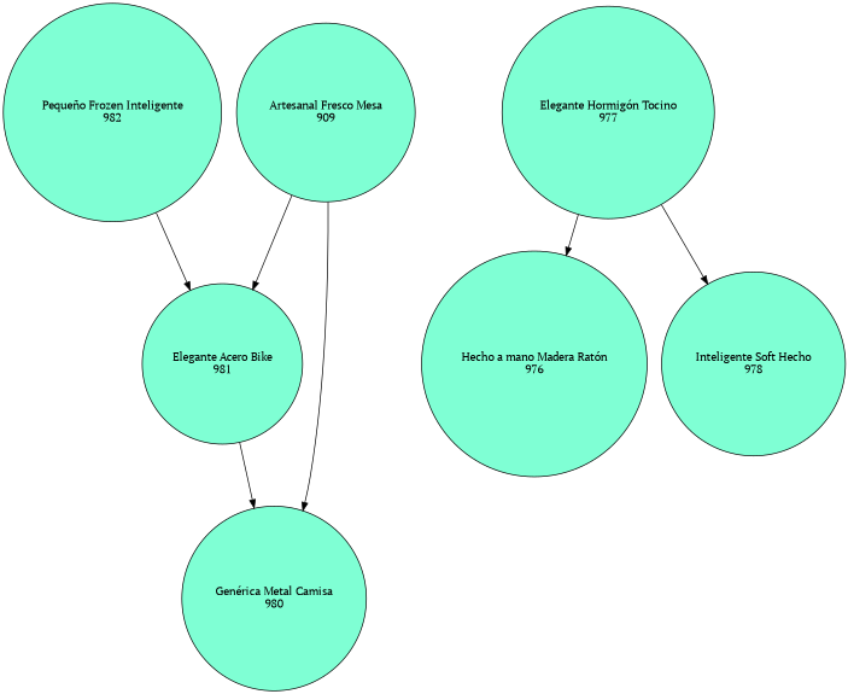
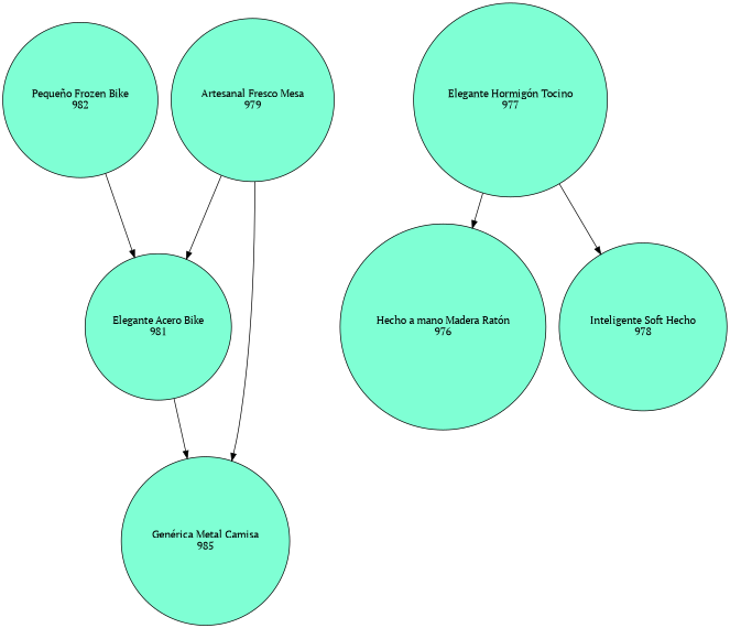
  digraph {
    fontname="PT Serif"
    node [fillcolor=aquamarine fontname="PT Serif" shape=circle style=filled]
    edge [fontname="PT Serif"]
-   n1 [label="Artesanal Fresco Mesa\n909"]
+   n1 [label="Artesanal Fresco Mesa\n979"]
    n2 [label="Elegante Acero Bike\n981"]
-   n3 [label="Genérica Metal Camisa\n980"]
+   n3 [label="Genérica Metal Camisa\n985"]
    n4 [label="Elegante Hormigón Tocino\n977"]
    n5 [label="Hecho a mano Madera Ratón\n976"]
    n6 [label="Inteligente Soft Hecho\n978"]
-   n7 [label="Pequeño Frozen Inteligente\n982"]
+   n7 [label="Pequeño Frozen Bike\n982"]
    n1 -> n2
    n1 -> n3
    n2 -> n3
    n4 -> n5
    n4 -> n6
    n7 -> n2
  }
